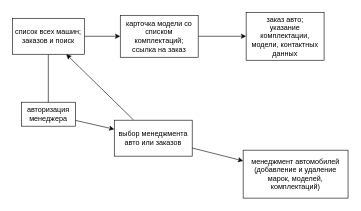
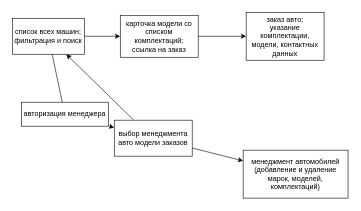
  <mxCell id="0" />
  <mxCell id="1" parent="0" />
  <mxCell id="2" value="" style="edgeStyle=none;html=1;" parent="1" source="3" target="12" edge="1"><mxGeometry relative="1" as="geometry" /></mxCell>
- <mxCell id="3" value="авторизация менеджера" style="rounded=0;whiteSpace=wrap;html=1;" parent="1" vertex="1"><mxGeometry x="35" y="170" width="90" height="40" as="geometry" /></mxCell>
+ <mxCell id="3" value="авторизация менеджера" style="rounded=0;whiteSpace=wrap;html=1;" parent="1" vertex="1"><mxGeometry x="35" y="170" width="145" height="40" as="geometry" /></mxCell>
  <mxCell id="4" value="" style="edgeStyle=none;html=1;" parent="1" source="6" target="8" edge="1"><mxGeometry relative="1" as="geometry" /></mxCell>
  <mxCell id="5" style="edgeStyle=none;html=1;endArrow=none;" parent="1" source="6" target="3" edge="1"><mxGeometry relative="1" as="geometry" /></mxCell>
- <mxCell id="6" value="список всех машин;&lt;br&gt;заказов и поиск" style="whiteSpace=wrap;html=1;rounded=0;" parent="1" vertex="1"><mxGeometry x="20" y="30" width="120" height="60" as="geometry" /></mxCell>
+ <mxCell id="6" value="список всех машин;&lt;br&gt;фильтрация и поиск" style="whiteSpace=wrap;html=1;rounded=0;" parent="1" vertex="1"><mxGeometry x="20" y="30" width="120" height="60" as="geometry" /></mxCell>
  <mxCell id="7" value="" style="edgeStyle=none;html=1;" parent="1" source="8" target="9" edge="1"><mxGeometry relative="1" as="geometry" /></mxCell>
  <mxCell id="8" value="карточка модели со списком комплектаций;&lt;br&gt;ссылка на заказ" style="whiteSpace=wrap;html=1;rounded=0;" parent="1" vertex="1"><mxGeometry x="200" y="25" width="130" height="70" as="geometry" /></mxCell>
  <mxCell id="9" value="заказ авто;&lt;br&gt;указание комплектации, модели, контактных данных" style="whiteSpace=wrap;html=1;rounded=0;" parent="1" vertex="1"><mxGeometry x="410" y="20" width="130" height="80" as="geometry" /></mxCell>
  <mxCell id="10" value="" style="edgeStyle=none;html=1;" parent="1" source="12" target="13" edge="1"><mxGeometry relative="1" as="geometry" /></mxCell>
  <mxCell id="11" style="edgeStyle=none;html=1;exitX=0.25;exitY=0;exitDx=0;exitDy=0;entryX=0.75;entryY=1;entryDx=0;entryDy=0;" edge="1" parent="1" source="12" target="6"><mxGeometry relative="1" as="geometry" /></mxCell>
- <mxCell id="12" value="выбор менеджмента авто или заказов" style="whiteSpace=wrap;html=1;rounded=0;" parent="1" vertex="1"><mxGeometry x="190" y="200" width="130" height="60" as="geometry" /></mxCell>
+ <mxCell id="12" value="выбор менеджмента авто модели заказов" style="whiteSpace=wrap;html=1;rounded=0;" parent="1" vertex="1"><mxGeometry x="190" y="200" width="130" height="60" as="geometry" /></mxCell>
  <mxCell id="13" value="менеджмент автомобилей (добавление и удаление марок, моделей, комплектаций)" style="whiteSpace=wrap;html=1;rounded=0;" parent="1" vertex="1"><mxGeometry x="405" y="250" width="175" height="80" as="geometry" /></mxCell>
